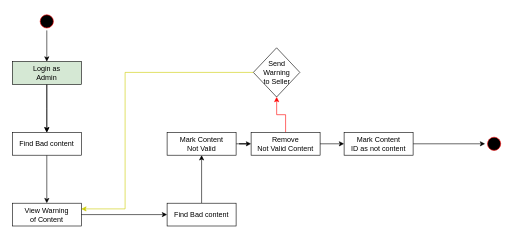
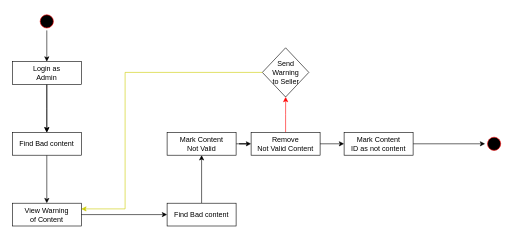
  <mxCell id="0" />
  <mxCell id="1" parent="0" />
  <mxCell id="2" value="" style="edgeStyle=orthogonalEdgeStyle;rounded=0;orthogonalLoop=1;jettySize=auto;html=1;" edge="1" parent="1" source="3" target="6"><mxGeometry relative="1" as="geometry" /></mxCell>
  <mxCell id="3" value="" style="ellipse;shape=startState;fillColor=#000000;strokeColor=#ff0000;" vertex="1" parent="1"><mxGeometry x="62.5" y="20" width="30" height="30" as="geometry" /></mxCell>
  <mxCell id="4" value="" style="edgeStyle=orthogonalEdgeStyle;rounded=0;orthogonalLoop=1;jettySize=auto;html=1;" edge="1" parent="1" source="6"><mxGeometry relative="1" as="geometry"><mxPoint x="77.5" y="220" as="targetPoint" /></mxGeometry></mxCell>
  <mxCell id="5" value="" style="edgeStyle=orthogonalEdgeStyle;rounded=0;orthogonalLoop=1;jettySize=auto;html=1;" edge="1" parent="1" source="6" target="8"><mxGeometry relative="1" as="geometry" /></mxCell>
- <mxCell id="6" value="&lt;div&gt;Login as &lt;br&gt;&lt;/div&gt;&lt;div&gt;Admin&lt;br&gt;&lt;/div&gt;" style="rounded=0;whiteSpace=wrap;html=1;fillColor=#d5e8d4;" vertex="1" parent="1"><mxGeometry x="20" y="102" width="115" height="38" as="geometry" /></mxCell>
+ <mxCell id="6" value="&lt;div&gt;Login as &lt;br&gt;&lt;/div&gt;&lt;div&gt;Admin&lt;br&gt;&lt;/div&gt;" style="rounded=0;whiteSpace=wrap;html=1;" vertex="1" parent="1"><mxGeometry x="20" y="102" width="115" height="38" as="geometry" /></mxCell>
  <mxCell id="7" value="" style="edgeStyle=orthogonalEdgeStyle;rounded=0;orthogonalLoop=1;jettySize=auto;html=1;" edge="1" parent="1" source="8" target="9"><mxGeometry relative="1" as="geometry" /></mxCell>
  <mxCell id="8" value="Find Bad content" style="rounded=0;whiteSpace=wrap;html=1;fillColor=rgb(255, 255, 255);strokeColor=rgb(0, 0, 0);fontColor=rgb(0, 0, 0);" vertex="1" parent="1"><mxGeometry x="20" y="220" width="115" height="38" as="geometry" /></mxCell>
  <mxCell id="9" value="&lt;div&gt;View Warning&lt;/div&gt;&lt;div&gt;of Content&lt;br&gt;&lt;/div&gt;" style="rounded=0;whiteSpace=wrap;html=1;fillColor=rgb(255, 255, 255);strokeColor=rgb(0, 0, 0);fontColor=rgb(0, 0, 0);" vertex="1" parent="1"><mxGeometry x="20" y="338" width="115" height="38" as="geometry" /></mxCell>
  <mxCell id="10" value="" style="edgeStyle=orthogonalEdgeStyle;rounded=0;orthogonalLoop=1;jettySize=auto;html=1;" edge="1" parent="1" source="11" target="13"><mxGeometry relative="1" as="geometry" /></mxCell>
  <mxCell id="11" value="Find Bad content" style="rounded=0;whiteSpace=wrap;html=1;fillColor=rgb(255, 255, 255);strokeColor=rgb(0, 0, 0);fontColor=rgb(0, 0, 0);" vertex="1" parent="1"><mxGeometry x="278" y="338" width="115" height="38" as="geometry" /></mxCell>
  <mxCell id="12" value="" style="edgeStyle=orthogonalEdgeStyle;rounded=0;orthogonalLoop=1;jettySize=auto;html=1;" edge="1" parent="1" source="13" target="15"><mxGeometry relative="1" as="geometry" /></mxCell>
  <mxCell id="13" value="&lt;div&gt;Mark Content &lt;br&gt;&lt;/div&gt;&lt;div&gt;Not Valid&lt;br&gt;&lt;/div&gt;" style="rounded=0;whiteSpace=wrap;html=1;fillColor=rgb(255, 255, 255);strokeColor=rgb(0, 0, 0);fontColor=rgb(0, 0, 0);" vertex="1" parent="1"><mxGeometry x="278" y="220" width="115" height="38" as="geometry" /></mxCell>
  <mxCell id="14" value="" style="edgeStyle=orthogonalEdgeStyle;rounded=0;orthogonalLoop=1;jettySize=auto;html=1;strokeColor=#FF0000;" edge="1" parent="1" source="15" target="16"><mxGeometry relative="1" as="geometry" /></mxCell>
  <mxCell id="15" value="&lt;div&gt;Remove &lt;br&gt;&lt;/div&gt;&lt;div&gt;Not Valid Content&lt;br&gt;&lt;/div&gt;" style="rounded=0;whiteSpace=wrap;html=1;fillColor=rgb(255, 255, 255);strokeColor=rgb(0, 0, 0);fontColor=rgb(0, 0, 0);" vertex="1" parent="1"><mxGeometry x="418" y="220" width="115" height="38" as="geometry" /></mxCell>
- <mxCell id="16" value="&lt;div&gt;Send &lt;br&gt;&lt;/div&gt;&lt;div&gt;Warning &lt;br&gt;&lt;/div&gt;&lt;div&gt;to Seller&lt;br&gt;&lt;/div&gt;" style="rhombus;whiteSpace=wrap;html=1;fillColor=rgb(255, 255, 255);strokeColor=rgb(0, 0, 0);fontColor=rgb(0, 0, 0);rounded=0;" vertex="1" parent="1"><mxGeometry x="421.75" y="79" width="77.5" height="82" as="geometry" /></mxCell>
+ <mxCell id="16" value="&lt;div&gt;Send &lt;br&gt;&lt;/div&gt;&lt;div&gt;Warning &lt;br&gt;&lt;/div&gt;&lt;div&gt;to Seller&lt;br&gt;&lt;/div&gt;" style="rhombus;whiteSpace=wrap;html=1;fillColor=rgb(255, 255, 255);strokeColor=rgb(0, 0, 0);fontColor=rgb(0, 0, 0);rounded=0;" vertex="1" parent="1"><mxGeometry x="436.75" y="79" width="77.5" height="82" as="geometry" /></mxCell>
  <mxCell id="17" style="edgeStyle=orthogonalEdgeStyle;rounded=0;orthogonalLoop=1;jettySize=auto;html=1;entryX=0;entryY=0.5;entryDx=0;entryDy=0;" edge="1" parent="1" source="18" target="19"><mxGeometry relative="1" as="geometry" /></mxCell>
  <mxCell id="18" value="&lt;div&gt;Mark Content &lt;br&gt;&lt;/div&gt;&lt;div&gt;ID as not content&lt;br&gt;&lt;/div&gt;" style="rounded=0;whiteSpace=wrap;html=1;fillColor=rgb(255, 255, 255);strokeColor=rgb(0, 0, 0);fontColor=rgb(0, 0, 0);" vertex="1" parent="1"><mxGeometry x="573" y="220" width="115" height="38" as="geometry" /></mxCell>
  <mxCell id="19" value="" style="ellipse;shape=startState;fillColor=#000000;strokeColor=#ff0000;" vertex="1" parent="1"><mxGeometry x="808" y="224" width="30" height="30" as="geometry" /></mxCell>
  <mxCell id="20" value="" style="edgeStyle=orthogonalEdgeStyle;rounded=0;orthogonalLoop=1;jettySize=auto;html=1;" edge="1" parent="1" source="9" target="11"><mxGeometry relative="1" as="geometry" /></mxCell>
  <mxCell id="21" style="edgeStyle=orthogonalEdgeStyle;rounded=0;orthogonalLoop=1;jettySize=auto;html=1;entryX=1;entryY=0.25;entryDx=0;entryDy=0;strokeColor=#CCCC00;" edge="1" parent="1" source="16" target="9"><mxGeometry relative="1" as="geometry"><Array as="points"><mxPoint x="208" y="120" /><mxPoint x="208" y="348" /></Array></mxGeometry></mxCell>
  <mxCell id="22" value="" style="edgeStyle=orthogonalEdgeStyle;rounded=0;orthogonalLoop=1;jettySize=auto;html=1;" edge="1" parent="1" source="15" target="18"><mxGeometry relative="1" as="geometry" /></mxCell>
